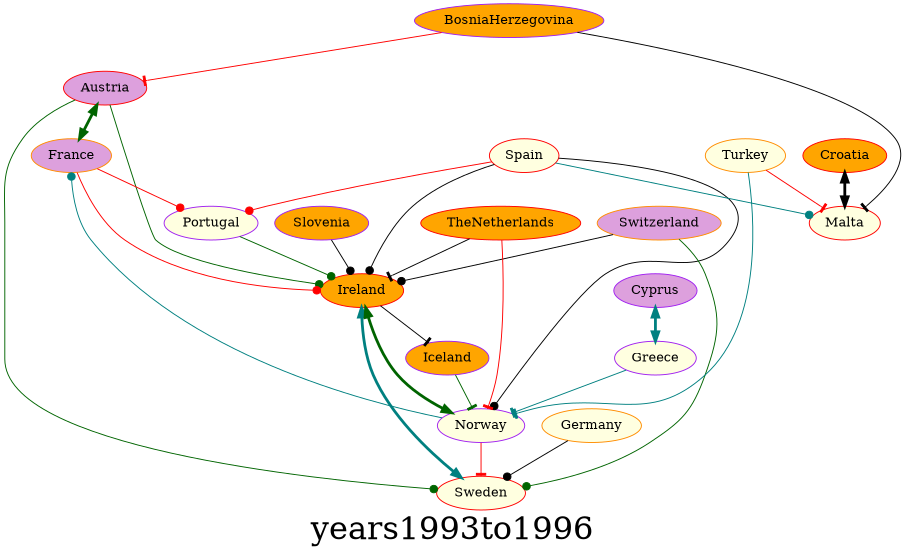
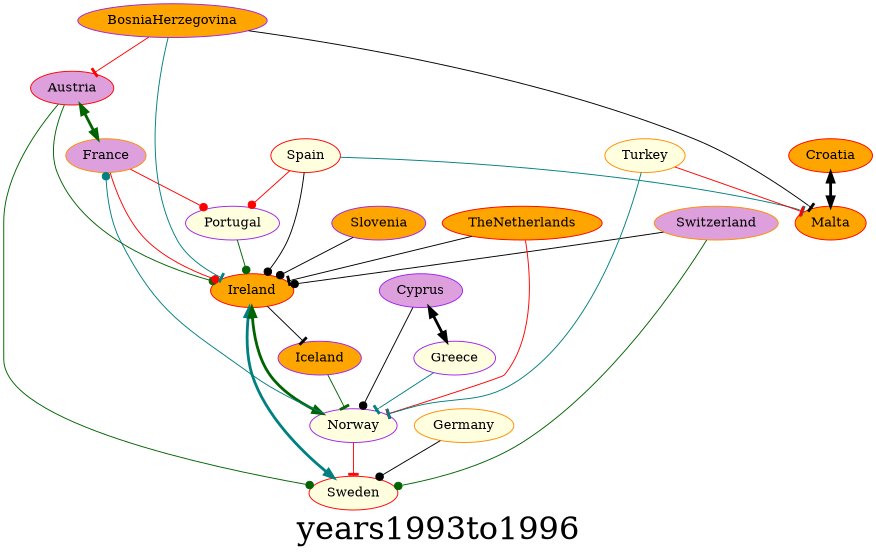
  digraph {
    fontsize=34
    label=years1993to1996
    node [color=red fillcolor=orange style=filled]
    edge [color=black arrowhead=dot]
    Austria [fillcolor=plum]
    France [color=darkorange fillcolor=plum]
    Ireland
    Sweden [fillcolor=lightyellow]
    Portugal [color=purple fillcolor=lightyellow]
    Norway [color=purple fillcolor=lightyellow]
    Iceland [color=purple]
    BosniaHerzegovina [color=purple]
-   Malta [fillcolor=lightyellow]
+   Malta
    Croatia
    Cyprus [color=purple fillcolor=plum]
    Greece [color=purple fillcolor=lightyellow]
    Germany [color=darkorange fillcolor=lightyellow]
    Slovenia [color=purple]
    Spain [fillcolor=lightyellow]
    Switzerland [color=darkorange fillcolor=plum]
    TheNetherlands
    Turkey [color=darkorange fillcolor=lightyellow]
    Austria -> France [color=darkgreen dir=both penwidth=3 arrowhead=""]
    Austria -> Ireland [color=darkgreen]
    Austria -> Sweden [color=darkgreen]
    France -> Ireland [color=red]
    France -> Portugal [color=red]
    Ireland -> Sweden [color=teal dir=both penwidth=3 arrowhead=""]
    Ireland -> Norway [color=darkgreen dir=both penwidth=3 arrowhead=""]
    Ireland -> Iceland [arrowhead=tee]
    Portugal -> Ireland [color=darkgreen]
    Norway -> France [color=teal]
    Norway -> Sweden [arrowhead=tee color=red]
    Iceland -> Norway [arrowhead=tee color=darkgreen]
    BosniaHerzegovina -> Austria [arrowhead=tee color=red]
+   BosniaHerzegovina -> Ireland [arrowhead=tee color=teal]
    BosniaHerzegovina -> Malta [arrowhead=tee]
    Croatia -> Malta [dir=both penwidth=3 arrowhead=""]
-   Spain -> Norway
-   Cyprus -> Greece [color=teal dir=both penwidth=3 arrowhead=""]
+   Cyprus -> Norway
+   Cyprus -> Greece [dir=both penwidth=3 arrowhead=""]
    Greece -> Norway [arrowhead=tee color=teal]
    Germany -> Sweden
    Slovenia -> Ireland
    Spain -> Ireland
    Spain -> Portugal [color=red]
-   Spain -> Malta [color=teal]
+   Spain -> Malta [arrowhead=tee color=teal]
    Switzerland -> Ireland
    Switzerland -> Sweden [color=darkgreen]
    TheNetherlands -> Ireland [arrowhead=tee]
    TheNetherlands -> Norway [arrowhead=tee color=red]
    Turkey -> Norway [arrowhead=tee color=teal]
    Turkey -> Malta [arrowhead=tee color=red]
  }
